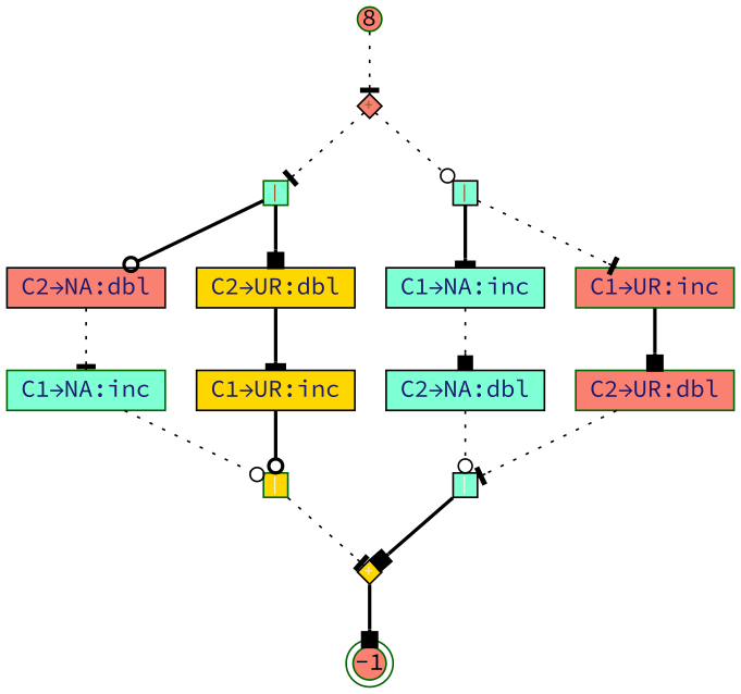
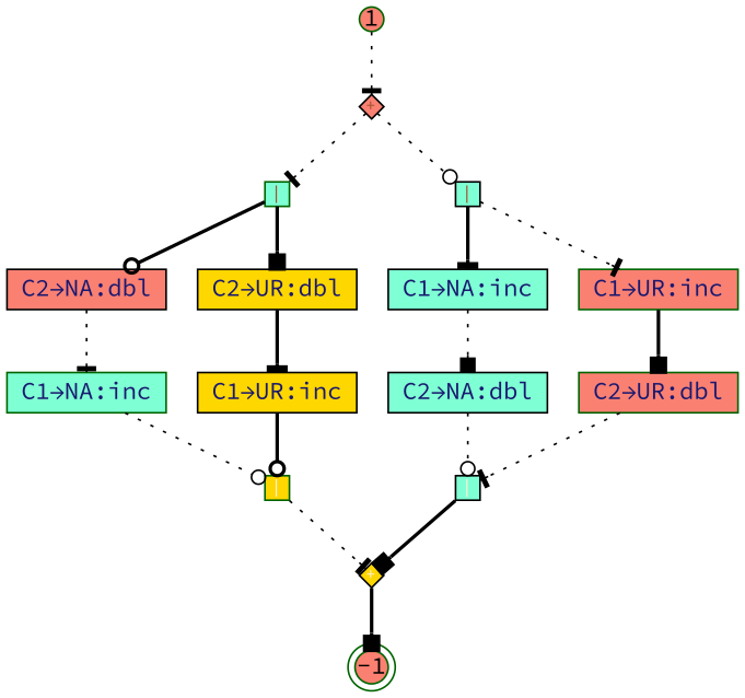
  digraph {
    fontname="Source Code Pro"
    node [fontcolor=MidnightBlue fontname="Source Code Pro" shape=rectangle style=filled fillcolor=aquamarine color=black]
    edge [style=dotted arrowhead=tee fontname="Source Code Pro"]
    n1 [height=0.2 label="C1&rarr;NA:inc" width=0.2 color=darkgreen]
    n2 [fillcolor=gold fixedsize=true fontcolor=papayawhip fontsize=10 height=0.2 label="|" shape=square width=0.2 color=darkgreen]
    n3 [fillcolor=gold fixedsize=true fontcolor=papayawhip fontsize=10 height=0.2 label="+" shape=diamond width=0.2]
    n4 [height=0.2 label="C2&rarr;NA:dbl" width=0.2 fillcolor=salmon]
    n5 [fixedsize=true fontcolor=sienna fontsize=10 height=0.2 label="|" shape=square width=0.2 color=darkgreen]
    n6 [height=0.2 label="C2&rarr;UR:dbl" width=0.2 fillcolor=gold]
    n7 [height=0.2 label="C1&rarr;UR:inc" width=0.2 fillcolor=gold]
    -1 [fixedsize=true height=0.15 peripheries=2 shape=circle width=0.15 fillcolor=salmon color=darkgreen fontcolor=""]
    n9 [fillcolor=salmon fixedsize=true fontcolor=sienna fontsize=10 height=0.2 label="+" shape=diamond width=0.2]
    n10 [fixedsize=true fontcolor=sienna fontsize=10 height=0.2 label="|" shape=square width=0.2]
    n11 [height=0.2 label="C2&rarr;NA:dbl" width=0.2]
    n12 [fixedsize=true fontcolor=papayawhip fontsize=10 height=0.2 label="|" shape=square width=0.2]
    n13 [height=0.2 label="C1&rarr;NA:inc" width=0.2]
    n14 [height=0.2 label="C1&rarr;UR:inc" width=0.2 fillcolor=salmon color=darkgreen]
    n15 [height=0.2 label="C2&rarr;UR:dbl" width=0.2 fillcolor=salmon color=darkgreen]
-   1 [fixedsize=true height=0.2 shape=circle width=0.2 fillcolor=salmon color=darkgreen label=8 fontcolor=""]
+   1 [fixedsize=true height=0.2 shape=circle width=0.2 fillcolor=salmon color=darkgreen fontcolor=""]
    n1 -> n2 [arrowhead=odot]
    n2 -> n3
    n3 -> -1 [style=bold arrowhead=box]
    n4 -> n1
    n5 -> n4 [style=bold arrowhead=odot]
    n5 -> n6 [style=bold arrowhead=box]
    n6 -> n7 [style=bold]
    n7 -> n2 [style=bold arrowhead=odot]
    n9 -> n5
    n9 -> n10 [arrowhead=odot]
    n10 -> n13 [style=bold]
    n10 -> n14
    n11 -> n12 [arrowhead=odot]
    n12 -> n3 [style=bold arrowhead=box]
    n13 -> n11 [arrowhead=box]
    n14 -> n15 [style=bold arrowhead=box]
    n15 -> n12
    1 -> n9
  }
